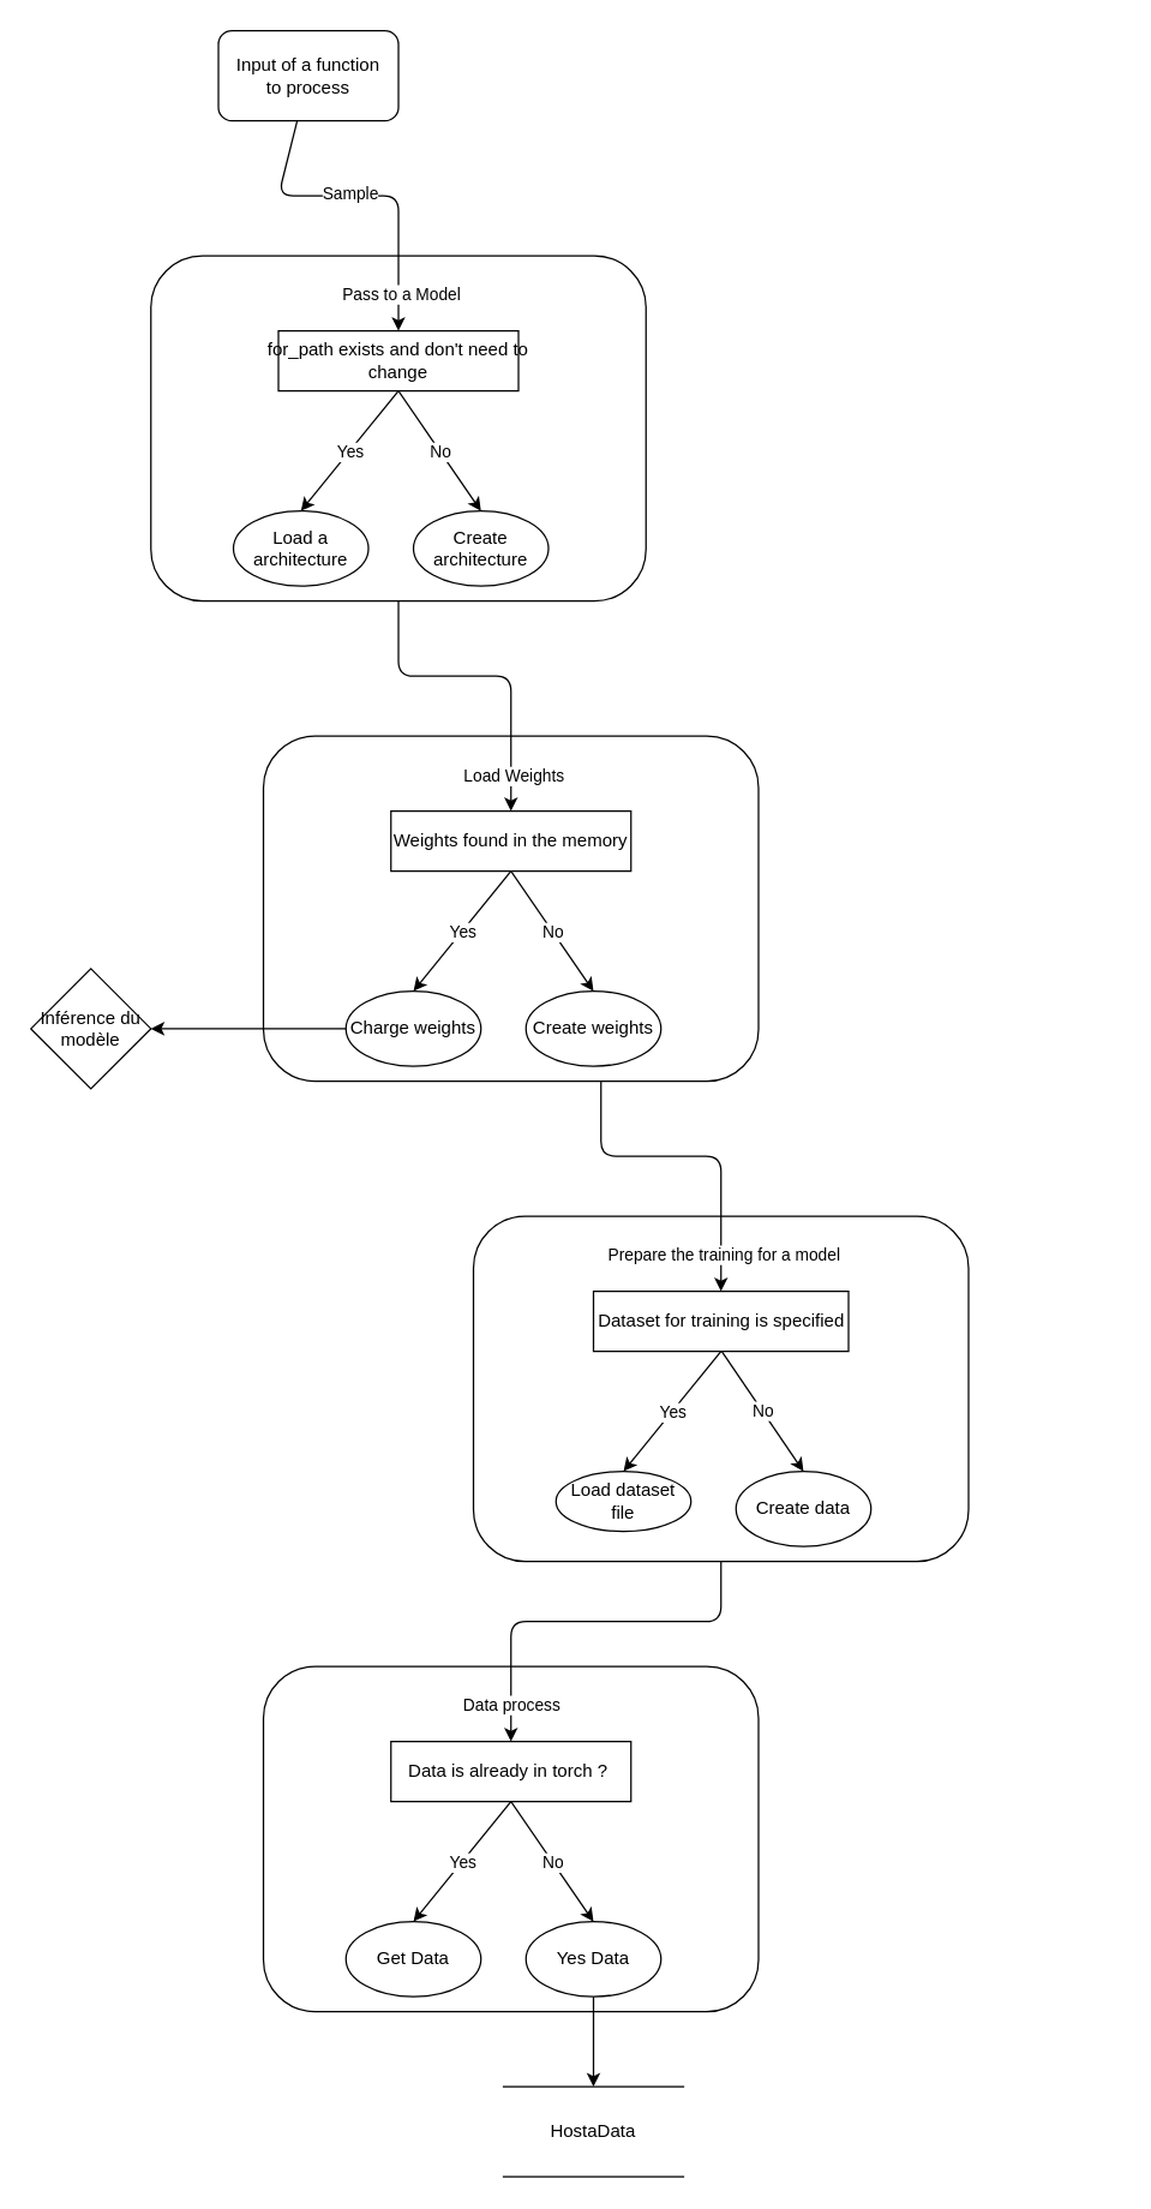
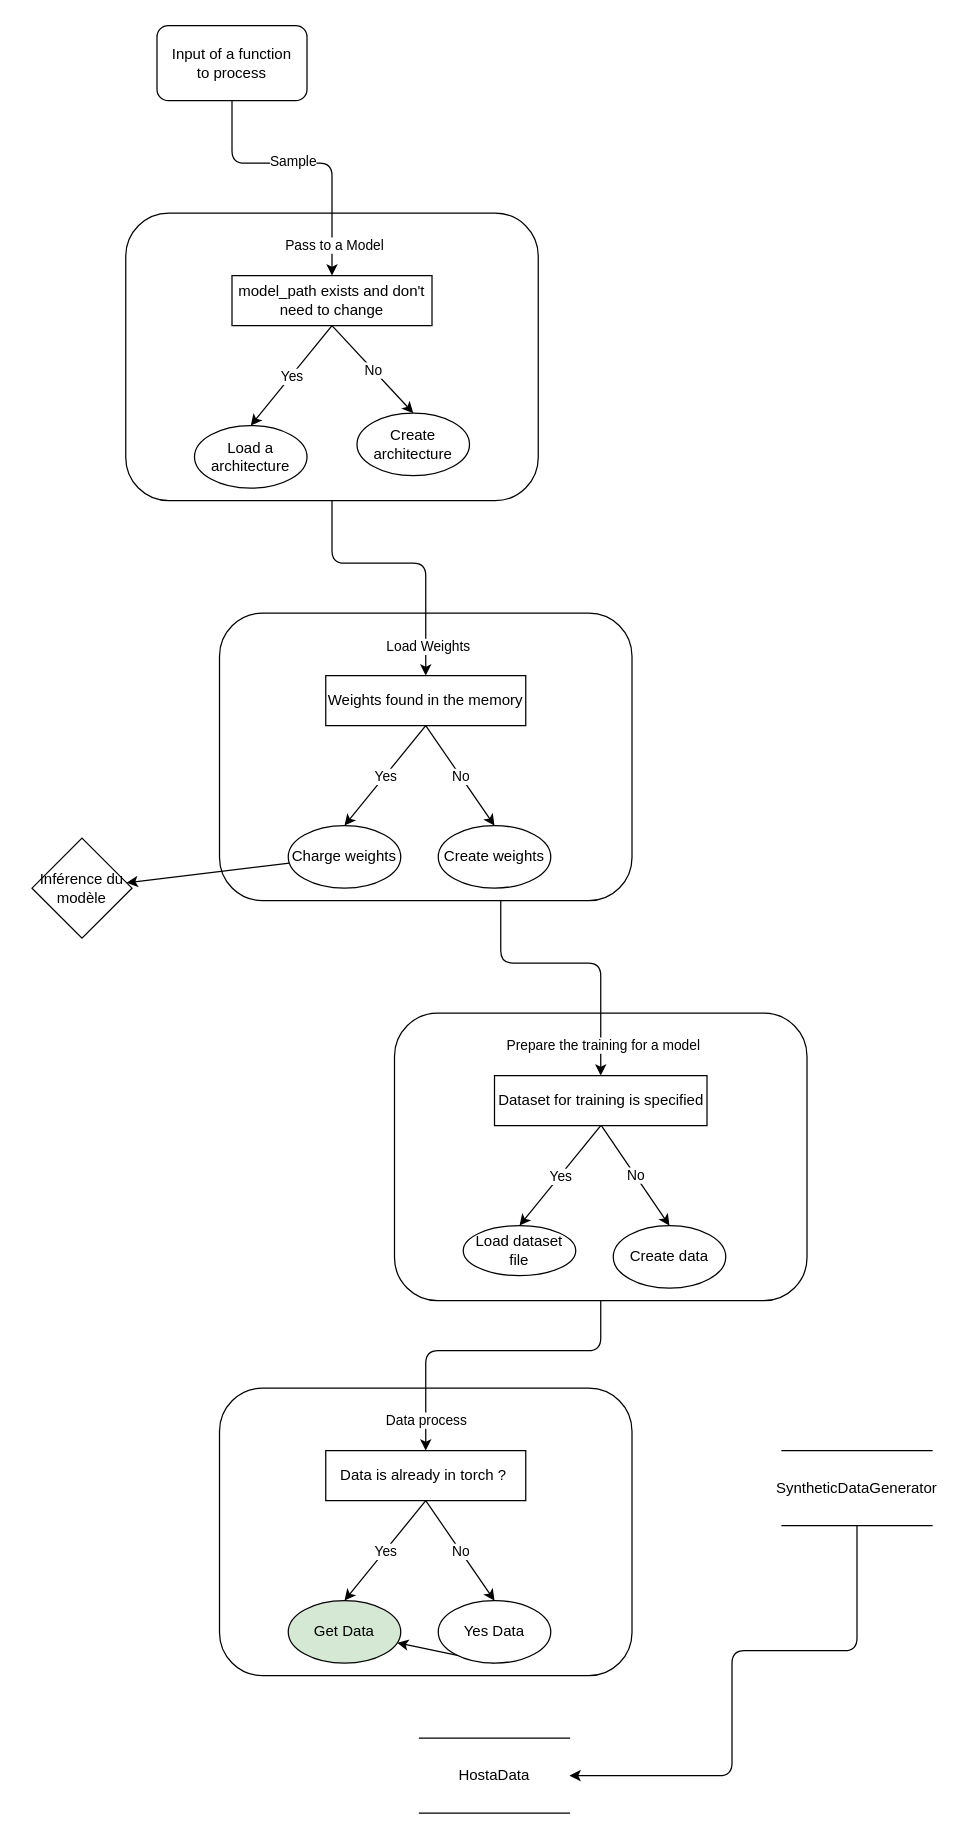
  <mxCell id="0" />
  <mxCell id="1" parent="0" />
  <mxCell id="2" value="" style="rounded=1;whiteSpace=wrap;html=1;shadow=0;" vertex="1" parent="1"><mxGeometry x="100" y="170" width="330" height="230" as="geometry" /></mxCell>
  <mxCell id="3" value="" style="rounded=0;whiteSpace=wrap;html=1;shadow=0;" vertex="1" parent="1"><mxGeometry x="185" y="220" width="160" height="40" as="geometry" /></mxCell>
  <mxCell id="4" style="edgeStyle=none;html=1;entryX=0.5;entryY=0;entryDx=0;entryDy=0;" edge="1" parent="1" source="7" target="3"><mxGeometry relative="1" as="geometry"><mxPoint x="245" y="210" as="targetPoint" /><Array as="points"><mxPoint x="185" y="130" /><mxPoint x="265" y="130" /></Array></mxGeometry></mxCell>
  <mxCell id="5" value="Sample" style="edgeLabel;html=1;align=center;verticalAlign=middle;resizable=0;points=[];" vertex="1" connectable="0" parent="4"><mxGeometry x="-0.218" y="2" relative="1" as="geometry"><mxPoint x="12" as="offset" /></mxGeometry></mxCell>
  <mxCell id="6" value="Pass to a Model" style="edgeLabel;html=1;align=center;verticalAlign=middle;resizable=0;points=[];" vertex="1" connectable="0" parent="4"><mxGeometry x="0.776" y="1" relative="1" as="geometry"><mxPoint as="offset" /></mxGeometry></mxCell>
- <mxCell id="7" value="Input of a function&lt;br&gt;to process" style="rounded=1;whiteSpace=wrap;html=1;" vertex="1" parent="1"><mxGeometry x="145" y="20" width="120" height="60" as="geometry" /></mxCell>
- <mxCell id="8" value="for_path exists and don't need to change" style="text;html=1;strokeColor=none;fillColor=none;align=center;verticalAlign=middle;whiteSpace=wrap;rounded=0;" vertex="1" parent="1"><mxGeometry x="175" y="220" width="180" height="40" as="geometry" /></mxCell>
+ <mxCell id="7" value="Input of a function&lt;br&gt;to process" style="rounded=1;whiteSpace=wrap;html=1;" vertex="1" parent="1"><mxGeometry x="125" y="20" width="120" height="60" as="geometry" /></mxCell>
+ <mxCell id="8" value="model_path exists and don't need to change" style="text;html=1;strokeColor=none;fillColor=none;align=center;verticalAlign=middle;whiteSpace=wrap;rounded=0;" vertex="1" parent="1"><mxGeometry x="175" y="220" width="180" height="40" as="geometry" /></mxCell>
  <mxCell id="9" value="" style="endArrow=classic;html=1;exitX=0.5;exitY=1;exitDx=0;exitDy=0;entryX=0.5;entryY=0;entryDx=0;entryDy=0;" edge="1" parent="1" source="8" target="12"><mxGeometry relative="1" as="geometry"><mxPoint x="215" y="330" as="sourcePoint" /><mxPoint x="315" y="330" as="targetPoint" /></mxGeometry></mxCell>
  <mxCell id="10" value="No" style="edgeLabel;resizable=0;html=1;align=center;verticalAlign=middle;" connectable="0" vertex="1" parent="9"><mxGeometry relative="1" as="geometry" /></mxCell>
  <mxCell id="11" value="Load a architecture" style="ellipse;whiteSpace=wrap;html=1;shadow=0;" vertex="1" parent="1"><mxGeometry x="155" y="340" width="90" height="50" as="geometry" /></mxCell>
- <mxCell id="12" value="Create architecture" style="ellipse;whiteSpace=wrap;html=1;shadow=0;" vertex="1" parent="1"><mxGeometry x="275" y="340" width="90" height="50" as="geometry" /></mxCell>
+ <mxCell id="12" value="Create architecture" style="ellipse;whiteSpace=wrap;html=1;shadow=0;" vertex="1" parent="1"><mxGeometry x="285" y="330" width="90" height="50" as="geometry" /></mxCell>
  <mxCell id="13" value="" style="endArrow=classic;html=1;entryX=0.5;entryY=0;entryDx=0;entryDy=0;" edge="1" parent="1" target="11"><mxGeometry relative="1" as="geometry"><mxPoint x="265" y="260" as="sourcePoint" /><mxPoint x="370" y="350" as="targetPoint" /></mxGeometry></mxCell>
  <mxCell id="14" value="Yes" style="edgeLabel;resizable=0;html=1;align=center;verticalAlign=middle;" connectable="0" vertex="1" parent="13"><mxGeometry relative="1" as="geometry" /></mxCell>
  <mxCell id="15" value="" style="rounded=1;whiteSpace=wrap;html=1;shadow=0;" vertex="1" parent="1"><mxGeometry x="175" y="490" width="330" height="230" as="geometry" /></mxCell>
  <mxCell id="16" value="" style="rounded=0;whiteSpace=wrap;html=1;shadow=0;" vertex="1" parent="1"><mxGeometry x="260" y="540" width="160" height="40" as="geometry" /></mxCell>
  <mxCell id="17" style="edgeStyle=none;html=1;entryX=0.5;entryY=0;entryDx=0;entryDy=0;exitX=0.5;exitY=1;exitDx=0;exitDy=0;" edge="1" parent="1" target="16" source="2"><mxGeometry relative="1" as="geometry"><mxPoint x="320" y="530" as="targetPoint" /><mxPoint x="260" y="410" as="sourcePoint" /><Array as="points"><mxPoint x="265" y="450" /><mxPoint x="340" y="450" /></Array></mxGeometry></mxCell>
  <mxCell id="18" value="Load Weights" style="edgeLabel;html=1;align=center;verticalAlign=middle;resizable=0;points=[];" vertex="1" connectable="0" parent="17"><mxGeometry x="0.776" y="1" relative="1" as="geometry"><mxPoint as="offset" /></mxGeometry></mxCell>
  <mxCell id="19" value="Weights found in the memory" style="text;html=1;strokeColor=none;fillColor=none;align=center;verticalAlign=middle;whiteSpace=wrap;rounded=0;" vertex="1" parent="1"><mxGeometry x="250" y="540" width="180" height="40" as="geometry" /></mxCell>
  <mxCell id="20" value="" style="endArrow=classic;html=1;exitX=0.5;exitY=1;exitDx=0;exitDy=0;entryX=0.5;entryY=0;entryDx=0;entryDy=0;" edge="1" parent="1" source="19" target="24"><mxGeometry relative="1" as="geometry"><mxPoint x="290" y="650" as="sourcePoint" /><mxPoint x="390" y="650" as="targetPoint" /></mxGeometry></mxCell>
  <mxCell id="21" value="No" style="edgeLabel;resizable=0;html=1;align=center;verticalAlign=middle;" connectable="0" vertex="1" parent="20"><mxGeometry relative="1" as="geometry" /></mxCell>
  <mxCell id="22" value="" style="edgeStyle=none;html=1;" edge="1" parent="1" source="23" target="27"><mxGeometry relative="1" as="geometry" /></mxCell>
  <mxCell id="23" value="Charge weights" style="ellipse;whiteSpace=wrap;html=1;shadow=0;" vertex="1" parent="1"><mxGeometry x="230" y="660" width="90" height="50" as="geometry" /></mxCell>
  <mxCell id="24" value="Create weights" style="ellipse;whiteSpace=wrap;html=1;shadow=0;" vertex="1" parent="1"><mxGeometry x="350" y="660" width="90" height="50" as="geometry" /></mxCell>
  <mxCell id="25" value="" style="endArrow=classic;html=1;entryX=0.5;entryY=0;entryDx=0;entryDy=0;" edge="1" parent="1" target="23"><mxGeometry relative="1" as="geometry"><mxPoint x="340" y="580" as="sourcePoint" /><mxPoint x="445" y="670" as="targetPoint" /></mxGeometry></mxCell>
  <mxCell id="26" value="Yes" style="edgeLabel;resizable=0;html=1;align=center;verticalAlign=middle;" connectable="0" vertex="1" parent="25"><mxGeometry relative="1" as="geometry" /></mxCell>
- <mxCell id="27" value="Inférence du modèle" style="rhombus;whiteSpace=wrap;html=1;shadow=0;" vertex="1" parent="1"><mxGeometry x="20" y="645" width="80" height="80" as="geometry" /></mxCell>
+ <mxCell id="27" value="Inférence du modèle" style="rhombus;whiteSpace=wrap;html=1;shadow=0;" vertex="1" parent="1"><mxGeometry x="25" y="670" width="80" height="80" as="geometry" /></mxCell>
  <mxCell id="28" value="" style="rounded=1;whiteSpace=wrap;html=1;shadow=0;" vertex="1" parent="1"><mxGeometry x="315" y="810" width="330" height="230" as="geometry" /></mxCell>
  <mxCell id="29" value="" style="rounded=0;whiteSpace=wrap;html=1;shadow=0;" vertex="1" parent="1"><mxGeometry x="395" y="860" width="170" height="40" as="geometry" /></mxCell>
  <mxCell id="30" style="edgeStyle=none;html=1;entryX=0.5;entryY=0;entryDx=0;entryDy=0;" edge="1" parent="1" target="29"><mxGeometry relative="1" as="geometry"><mxPoint x="460" y="850" as="targetPoint" /><mxPoint x="400" y="720" as="sourcePoint" /><Array as="points"><mxPoint x="400" y="770" /><mxPoint x="480" y="770" /></Array></mxGeometry></mxCell>
  <mxCell id="31" value="Prepare the training for a model" style="edgeLabel;html=1;align=center;verticalAlign=middle;resizable=0;points=[];" vertex="1" connectable="0" parent="30"><mxGeometry x="0.776" y="1" relative="1" as="geometry"><mxPoint as="offset" /></mxGeometry></mxCell>
  <mxCell id="32" value="Dataset for training is specified" style="text;html=1;strokeColor=none;fillColor=none;align=center;verticalAlign=middle;whiteSpace=wrap;rounded=0;" vertex="1" parent="1"><mxGeometry x="388" y="860" width="185" height="40" as="geometry" /></mxCell>
  <mxCell id="33" value="" style="endArrow=classic;html=1;exitX=0.5;exitY=1;exitDx=0;exitDy=0;entryX=0.5;entryY=0;entryDx=0;entryDy=0;" edge="1" parent="1" source="32" target="36"><mxGeometry relative="1" as="geometry"><mxPoint x="430" y="970" as="sourcePoint" /><mxPoint x="530" y="970" as="targetPoint" /></mxGeometry></mxCell>
  <mxCell id="34" value="No" style="edgeLabel;resizable=0;html=1;align=center;verticalAlign=middle;" connectable="0" vertex="1" parent="33"><mxGeometry relative="1" as="geometry" /></mxCell>
  <mxCell id="35" value="Load dataset file" style="ellipse;whiteSpace=wrap;html=1;shadow=0;" vertex="1" parent="1"><mxGeometry x="370" y="980" width="90" height="40" as="geometry" /></mxCell>
  <mxCell id="36" value="Create data" style="ellipse;whiteSpace=wrap;html=1;shadow=0;" vertex="1" parent="1"><mxGeometry x="490" y="980" width="90" height="50" as="geometry" /></mxCell>
  <mxCell id="37" value="" style="endArrow=classic;html=1;entryX=0.5;entryY=0;entryDx=0;entryDy=0;" edge="1" parent="1" target="35"><mxGeometry relative="1" as="geometry"><mxPoint x="480" y="900" as="sourcePoint" /><mxPoint x="585" y="990" as="targetPoint" /></mxGeometry></mxCell>
  <mxCell id="38" value="Yes" style="edgeLabel;resizable=0;html=1;align=center;verticalAlign=middle;" connectable="0" vertex="1" parent="37"><mxGeometry relative="1" as="geometry" /></mxCell>
  <mxCell id="39" value="" style="rounded=1;whiteSpace=wrap;html=1;shadow=0;" vertex="1" parent="1"><mxGeometry x="175" y="1110" width="330" height="230" as="geometry" /></mxCell>
  <mxCell id="40" value="" style="rounded=0;whiteSpace=wrap;html=1;shadow=0;" vertex="1" parent="1"><mxGeometry x="260" y="1160" width="160" height="40" as="geometry" /></mxCell>
  <mxCell id="41" value="Data is already in torch ?&amp;nbsp;" style="text;html=1;strokeColor=none;fillColor=none;align=center;verticalAlign=middle;whiteSpace=wrap;rounded=0;" vertex="1" parent="1"><mxGeometry x="250" y="1160" width="180" height="40" as="geometry" /></mxCell>
  <mxCell id="42" value="" style="endArrow=classic;html=1;exitX=0.5;exitY=1;exitDx=0;exitDy=0;entryX=0.5;entryY=0;entryDx=0;entryDy=0;" edge="1" parent="1" source="41" target="46"><mxGeometry relative="1" as="geometry"><mxPoint x="290" y="1270" as="sourcePoint" /><mxPoint x="390" y="1270" as="targetPoint" /></mxGeometry></mxCell>
  <mxCell id="43" value="No" style="edgeLabel;resizable=0;html=1;align=center;verticalAlign=middle;" connectable="0" vertex="1" parent="42"><mxGeometry relative="1" as="geometry" /></mxCell>
- <mxCell id="44" value="Get Data" style="ellipse;whiteSpace=wrap;html=1;shadow=0;" vertex="1" parent="1"><mxGeometry x="230" y="1280" width="90" height="50" as="geometry" /></mxCell>
- <mxCell id="45" style="edgeStyle=none;html=1;exitX=0.5;exitY=1;exitDx=0;exitDy=0;entryX=0.5;entryY=0;entryDx=0;entryDy=0;" edge="1" parent="1" source="46" target="51"><mxGeometry relative="1" as="geometry"><mxPoint x="395.273" y="1380" as="targetPoint" /></mxGeometry></mxCell>
+ <mxCell id="44" value="Get Data" style="ellipse;whiteSpace=wrap;html=1;shadow=0;fillColor=#d5e8d4;" vertex="1" parent="1"><mxGeometry x="230" y="1280" width="90" height="50" as="geometry" /></mxCell>
+ <mxCell id="45" style="edgeStyle=none;html=1;exitX=0.5;exitY=1;exitDx=0;exitDy=0;" edge="1" parent="1" source="46" target="44"><mxGeometry relative="1" as="geometry"><mxPoint x="395.273" y="1380" as="targetPoint" /></mxGeometry></mxCell>
  <mxCell id="46" value="Yes Data" style="ellipse;whiteSpace=wrap;html=1;shadow=0;" vertex="1" parent="1"><mxGeometry x="350" y="1280" width="90" height="50" as="geometry" /></mxCell>
  <mxCell id="47" value="" style="endArrow=classic;html=1;entryX=0.5;entryY=0;entryDx=0;entryDy=0;" edge="1" parent="1" target="44"><mxGeometry relative="1" as="geometry"><mxPoint x="340" y="1200" as="sourcePoint" /><mxPoint x="445" y="1290" as="targetPoint" /></mxGeometry></mxCell>
  <mxCell id="48" value="Yes" style="edgeLabel;resizable=0;html=1;align=center;verticalAlign=middle;" connectable="0" vertex="1" parent="47"><mxGeometry relative="1" as="geometry" /></mxCell>
  <mxCell id="49" style="edgeStyle=none;html=1;exitX=0.5;exitY=1;exitDx=0;exitDy=0;" edge="1" parent="1" source="28" target="41"><mxGeometry relative="1" as="geometry"><Array as="points"><mxPoint x="480" y="1080" /><mxPoint x="340" y="1080" /></Array></mxGeometry></mxCell>
  <mxCell id="50" value="Data process&amp;nbsp;" style="edgeLabel;html=1;align=center;verticalAlign=middle;resizable=0;points=[];" vertex="1" connectable="0" parent="49"><mxGeometry x="0.697" y="1" relative="1" as="geometry"><mxPoint y="14" as="offset" /></mxGeometry></mxCell>
  <mxCell id="51" value="HostaData" style="shape=partialRectangle;whiteSpace=wrap;html=1;left=0;right=0;fillColor=none;shadow=0;" vertex="1" parent="1"><mxGeometry x="335" y="1390" width="120" height="60" as="geometry" /></mxCell>
+ <mxCell id="52" style="edgeStyle=none;html=1;exitX=0.5;exitY=1;exitDx=0;exitDy=0;entryX=1;entryY=0.5;entryDx=0;entryDy=0;" edge="1" parent="1" source="53" target="51"><mxGeometry relative="1" as="geometry"><Array as="points"><mxPoint x="685" y="1320" /><mxPoint x="585" y="1320" /><mxPoint x="585" y="1420" /></Array></mxGeometry></mxCell>
+ <mxCell id="53" value="SyntheticDataGenerator" style="shape=partialRectangle;whiteSpace=wrap;html=1;left=0;right=0;fillColor=none;shadow=0;" vertex="1" parent="1"><mxGeometry x="625" y="1160" width="120" height="60" as="geometry" /></mxCell>
